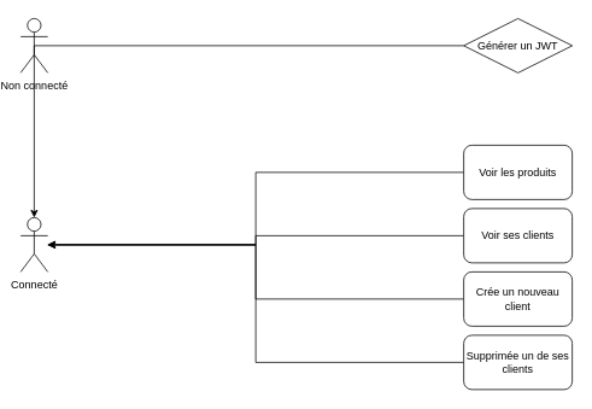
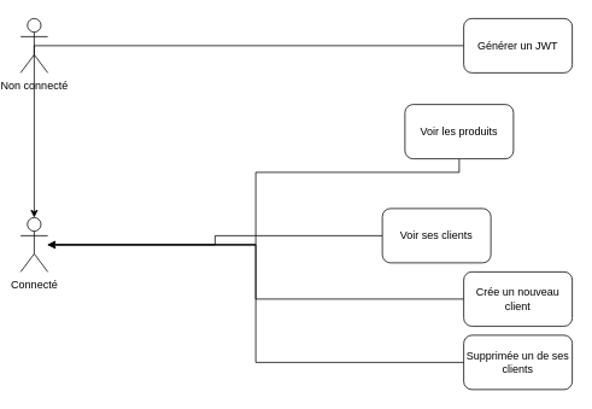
  <mxCell id="0" />
  <mxCell id="1" parent="0" />
  <mxCell id="2" value="Non connecté" style="shape=umlActor;verticalLabelPosition=bottom;verticalAlign=top;html=1;outlineConnect=0;" vertex="1" parent="1"><mxGeometry x="20" y="20" width="30" height="60" as="geometry" /></mxCell>
  <mxCell id="3" style="edgeStyle=orthogonalEdgeStyle;rounded=0;orthogonalLoop=1;jettySize=auto;html=1;" edge="1" parent="1" source="4" target="5"><mxGeometry relative="1" as="geometry" /></mxCell>
- <mxCell id="4" value="Générer un JWT" style="rhombus;whiteSpace=wrap;html=1;" vertex="1" parent="1"><mxGeometry x="510" y="20" width="120" height="60" as="geometry" /></mxCell>
+ <mxCell id="4" value="Générer un JWT" style="rounded=1;whiteSpace=wrap;html=1;" vertex="1" parent="1"><mxGeometry x="510" y="20" width="120" height="60" as="geometry" /></mxCell>
  <mxCell id="5" value="Connecté" style="shape=umlActor;verticalLabelPosition=bottom;verticalAlign=top;html=1;outlineConnect=0;" vertex="1" parent="1"><mxGeometry x="20" y="240" width="30" height="60" as="geometry" /></mxCell>
  <mxCell id="6" style="edgeStyle=orthogonalEdgeStyle;rounded=0;orthogonalLoop=1;jettySize=auto;html=1;endArrow=none;" edge="1" parent="1" source="7" target="5"><mxGeometry relative="1" as="geometry"><Array as="points"><mxPoint x="280" y="190" /><mxPoint x="280" y="270" /></Array></mxGeometry></mxCell>
- <mxCell id="7" value="Voir les produits" style="rounded=1;whiteSpace=wrap;html=1;" vertex="1" parent="1"><mxGeometry x="510" y="160" width="120" height="60" as="geometry" /></mxCell>
+ <mxCell id="7" value="Voir les produits" style="rounded=1;whiteSpace=wrap;html=1;" vertex="1" parent="1"><mxGeometry x="445" y="115" width="120" height="60" as="geometry" /></mxCell>
  <mxCell id="8" style="edgeStyle=orthogonalEdgeStyle;rounded=0;orthogonalLoop=1;jettySize=auto;html=1;" edge="1" parent="1" source="9" target="5"><mxGeometry relative="1" as="geometry" /></mxCell>
- <mxCell id="9" value="Voir ses clients" style="rounded=1;whiteSpace=wrap;html=1;" vertex="1" parent="1"><mxGeometry x="510" y="230" width="120" height="60" as="geometry" /></mxCell>
+ <mxCell id="9" value="Voir ses clients" style="rounded=1;whiteSpace=wrap;html=1;" vertex="1" parent="1"><mxGeometry x="420" y="230" width="120" height="60" as="geometry" /></mxCell>
  <mxCell id="10" style="edgeStyle=orthogonalEdgeStyle;rounded=0;orthogonalLoop=1;jettySize=auto;html=1;" edge="1" parent="1" source="11"><mxGeometry relative="1" as="geometry"><mxPoint x="50" y="270" as="targetPoint" /><Array as="points"><mxPoint x="280" y="330" /><mxPoint x="280" y="270" /></Array></mxGeometry></mxCell>
  <mxCell id="11" value="Crée un nouveau client" style="rounded=1;whiteSpace=wrap;html=1;" vertex="1" parent="1"><mxGeometry x="510" y="300" width="120" height="60" as="geometry" /></mxCell>
  <mxCell id="12" style="edgeStyle=orthogonalEdgeStyle;rounded=0;orthogonalLoop=1;jettySize=auto;html=1;" edge="1" parent="1" source="13" target="5"><mxGeometry relative="1" as="geometry"><Array as="points"><mxPoint x="280" y="400" /><mxPoint x="280" y="270" /></Array></mxGeometry></mxCell>
  <mxCell id="13" value="Supprimée un de ses clients" style="rounded=1;whiteSpace=wrap;html=1;" vertex="1" parent="1"><mxGeometry x="510" y="370" width="120" height="60" as="geometry" /></mxCell>
